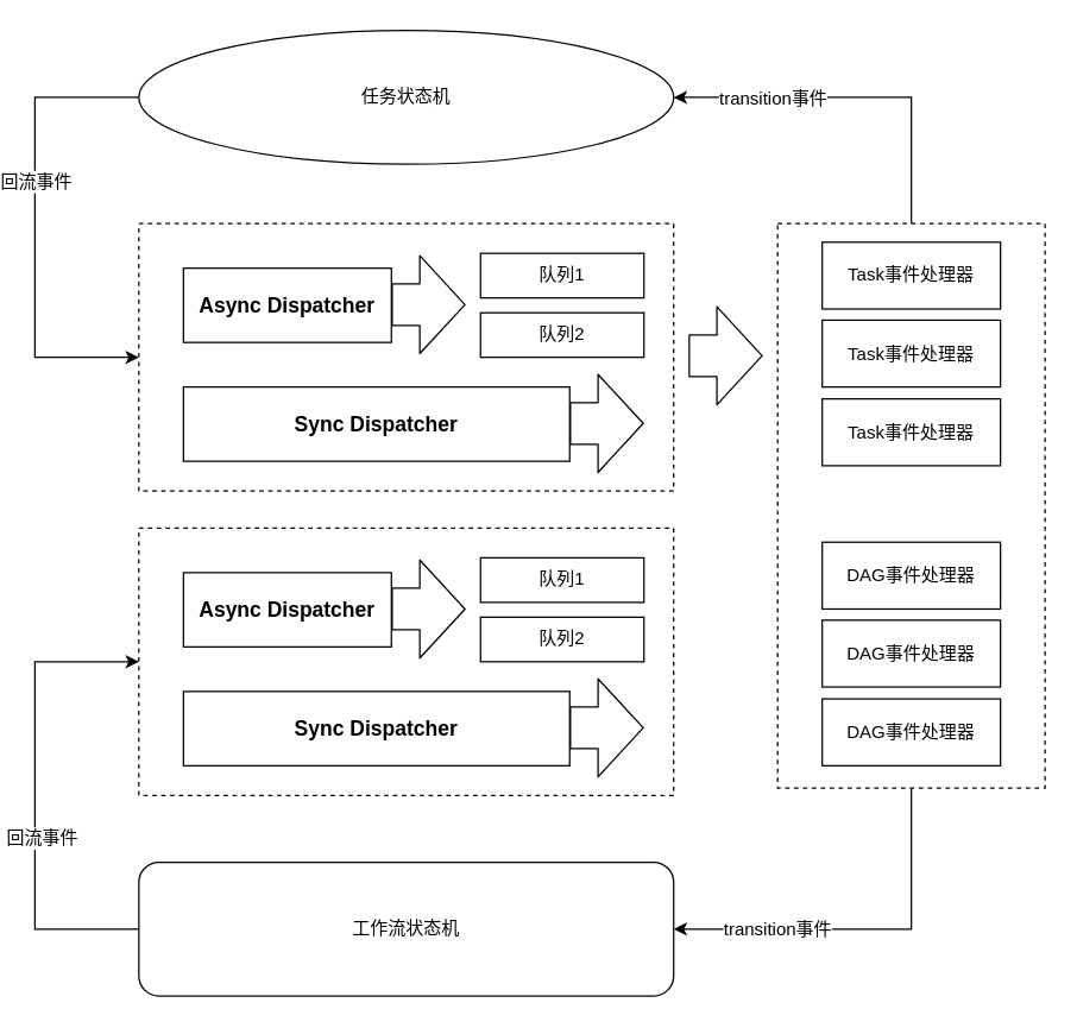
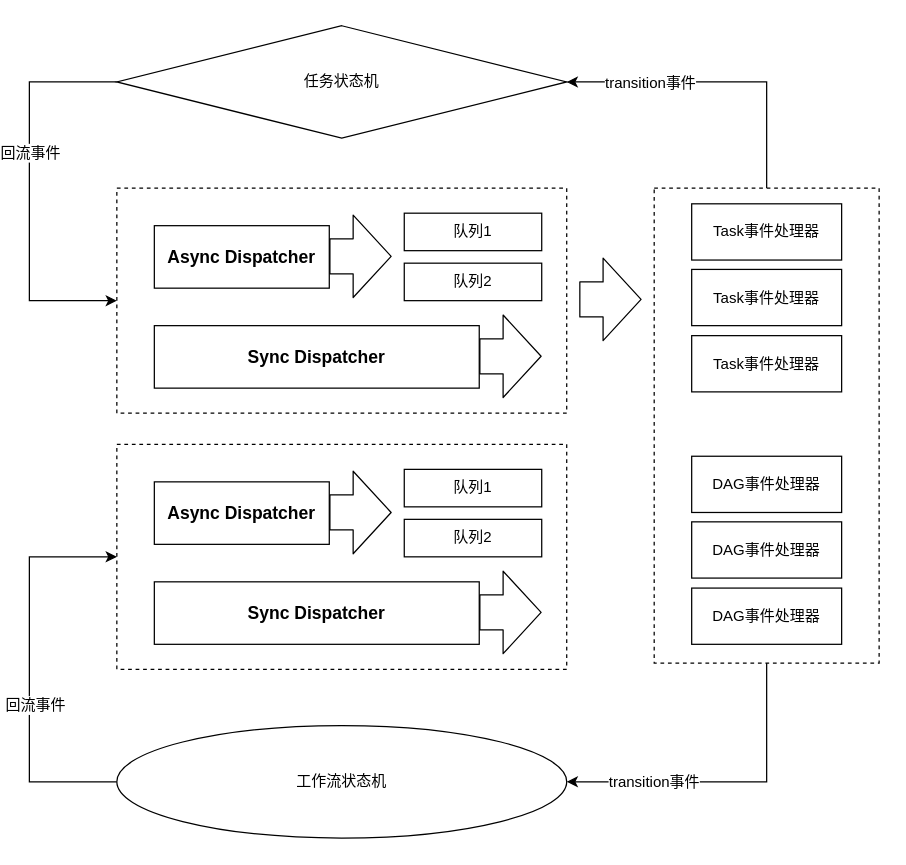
  <mxCell id="0" />
  <mxCell id="1" parent="0" />
  <mxCell id="2" style="edgeStyle=orthogonalEdgeStyle;rounded=0;orthogonalLoop=1;jettySize=auto;html=1;entryX=0;entryY=0.5;entryDx=0;entryDy=0;" edge="1" parent="1" source="4" target="5"><mxGeometry relative="1" as="geometry"><Array as="points"><mxPoint x="20" y="65" /><mxPoint x="20" y="240" /></Array></mxGeometry></mxCell>
  <mxCell id="3" value="回流事件" style="text;html=1;align=center;verticalAlign=middle;resizable=0;points=[];labelBackgroundColor=#ffffff;" vertex="1" connectable="0" parent="2"><mxGeometry x="-0.203" relative="1" as="geometry"><mxPoint as="offset" /></mxGeometry></mxCell>
- <mxCell id="4" value="任务状态机" style="ellipse;whiteSpace=wrap;html=1;" vertex="1" parent="1"><mxGeometry x="90" y="20" width="360" height="90" as="geometry" /></mxCell>
+ <mxCell id="4" value="任务状态机" style="rhombus;whiteSpace=wrap;html=1;" vertex="1" parent="1"><mxGeometry x="90" y="20" width="360" height="90" as="geometry" /></mxCell>
  <mxCell id="5" value="" style="rounded=0;whiteSpace=wrap;html=1;dashed=1;" vertex="1" parent="1"><mxGeometry x="90" y="150" width="360" height="180" as="geometry" /></mxCell>
  <mxCell id="6" value="&lt;font style=&quot;font-size: 14px&quot;&gt;&lt;b&gt;Async Dispatcher&lt;/b&gt;&lt;/font&gt;" style="rounded=0;whiteSpace=wrap;html=1;" vertex="1" parent="1"><mxGeometry x="120" y="180" width="140" height="50" as="geometry" /></mxCell>
  <mxCell id="7" value="" style="shape=flexArrow;endArrow=classic;html=1;endWidth=37;endSize=9.8;width=28;" edge="1" parent="1"><mxGeometry width="50" height="50" relative="1" as="geometry"><mxPoint x="260" y="204.5" as="sourcePoint" /><mxPoint x="310" y="204.5" as="targetPoint" /></mxGeometry></mxCell>
  <mxCell id="8" value="队列1" style="rounded=0;whiteSpace=wrap;html=1;" vertex="1" parent="1"><mxGeometry x="320" y="170" width="110" height="30" as="geometry" /></mxCell>
  <mxCell id="9" value="队列2" style="rounded=0;whiteSpace=wrap;html=1;" vertex="1" parent="1"><mxGeometry x="320" y="210" width="110" height="30" as="geometry" /></mxCell>
  <mxCell id="10" value="&lt;font style=&quot;font-size: 14px&quot;&gt;&lt;b&gt;Sync Dispatcher&lt;/b&gt;&lt;/font&gt;" style="rounded=0;whiteSpace=wrap;html=1;" vertex="1" parent="1"><mxGeometry x="120" y="260" width="260" height="50" as="geometry" /></mxCell>
  <mxCell id="11" value="" style="shape=flexArrow;endArrow=classic;html=1;endWidth=37;endSize=9.8;width=28;" edge="1" parent="1"><mxGeometry width="50" height="50" relative="1" as="geometry"><mxPoint x="380" y="284.5" as="sourcePoint" /><mxPoint x="430" y="284.5" as="targetPoint" /></mxGeometry></mxCell>
  <mxCell id="12" style="edgeStyle=orthogonalEdgeStyle;rounded=0;orthogonalLoop=1;jettySize=auto;html=1;entryX=1;entryY=0.5;entryDx=0;entryDy=0;" edge="1" parent="1" source="16" target="4"><mxGeometry relative="1" as="geometry"><Array as="points"><mxPoint x="610" y="65" /></Array></mxGeometry></mxCell>
  <mxCell id="13" value="transition事件" style="text;html=1;align=center;verticalAlign=middle;resizable=0;points=[];labelBackgroundColor=#ffffff;" vertex="1" connectable="0" parent="12"><mxGeometry x="0.458" relative="1" as="geometry"><mxPoint as="offset" /></mxGeometry></mxCell>
  <mxCell id="14" style="edgeStyle=orthogonalEdgeStyle;rounded=0;orthogonalLoop=1;jettySize=auto;html=1;entryX=1;entryY=0.5;entryDx=0;entryDy=0;" edge="1" parent="1" source="16" target="33"><mxGeometry relative="1" as="geometry"><Array as="points"><mxPoint x="610" y="625" /></Array></mxGeometry></mxCell>
  <mxCell id="15" value="transition事件" style="text;html=1;align=center;verticalAlign=middle;resizable=0;points=[];labelBackgroundColor=#ffffff;" vertex="1" connectable="0" parent="14"><mxGeometry x="0.457" relative="1" as="geometry"><mxPoint as="offset" /></mxGeometry></mxCell>
  <mxCell id="16" value="" style="rounded=0;whiteSpace=wrap;html=1;dashed=1;" vertex="1" parent="1"><mxGeometry x="520" y="150" width="180" height="380" as="geometry" /></mxCell>
  <mxCell id="17" value="" style="shape=flexArrow;endArrow=classic;html=1;endWidth=37;endSize=9.8;width=28;" edge="1" parent="1"><mxGeometry width="50" height="50" relative="1" as="geometry"><mxPoint x="460" y="239" as="sourcePoint" /><mxPoint x="510" y="239" as="targetPoint" /></mxGeometry></mxCell>
  <mxCell id="18" value="Task事件处理器" style="rounded=0;whiteSpace=wrap;html=1;" vertex="1" parent="1"><mxGeometry x="550" y="162.5" width="120" height="45" as="geometry" /></mxCell>
  <mxCell id="19" value="Task事件处理器" style="rounded=0;whiteSpace=wrap;html=1;" vertex="1" parent="1"><mxGeometry x="550" y="215" width="120" height="45" as="geometry" /></mxCell>
  <mxCell id="20" value="Task事件处理器" style="rounded=0;whiteSpace=wrap;html=1;" vertex="1" parent="1"><mxGeometry x="550" y="268" width="120" height="45" as="geometry" /></mxCell>
  <mxCell id="21" value="" style="rounded=0;whiteSpace=wrap;html=1;dashed=1;" vertex="1" parent="1"><mxGeometry x="90" y="355" width="360" height="180" as="geometry" /></mxCell>
  <mxCell id="22" value="&lt;font style=&quot;font-size: 14px&quot;&gt;&lt;b&gt;Async Dispatcher&lt;/b&gt;&lt;/font&gt;" style="rounded=0;whiteSpace=wrap;html=1;" vertex="1" parent="1"><mxGeometry x="120" y="385" width="140" height="50" as="geometry" /></mxCell>
  <mxCell id="23" value="" style="shape=flexArrow;endArrow=classic;html=1;endWidth=37;endSize=9.8;width=28;" edge="1" parent="1"><mxGeometry width="50" height="50" relative="1" as="geometry"><mxPoint x="260" y="409.5" as="sourcePoint" /><mxPoint x="310" y="409.5" as="targetPoint" /></mxGeometry></mxCell>
  <mxCell id="24" value="队列1" style="rounded=0;whiteSpace=wrap;html=1;" vertex="1" parent="1"><mxGeometry x="320" y="375" width="110" height="30" as="geometry" /></mxCell>
  <mxCell id="25" value="队列2" style="rounded=0;whiteSpace=wrap;html=1;" vertex="1" parent="1"><mxGeometry x="320" y="415" width="110" height="30" as="geometry" /></mxCell>
  <mxCell id="26" value="&lt;font style=&quot;font-size: 14px&quot;&gt;&lt;b&gt;Sync Dispatcher&lt;/b&gt;&lt;/font&gt;" style="rounded=0;whiteSpace=wrap;html=1;" vertex="1" parent="1"><mxGeometry x="120" y="465" width="260" height="50" as="geometry" /></mxCell>
  <mxCell id="27" value="" style="shape=flexArrow;endArrow=classic;html=1;endWidth=37;endSize=9.8;width=28;" edge="1" parent="1"><mxGeometry width="50" height="50" relative="1" as="geometry"><mxPoint x="380" y="489.5" as="sourcePoint" /><mxPoint x="430" y="489.5" as="targetPoint" /></mxGeometry></mxCell>
  <mxCell id="28" value="DAG事件处理器" style="rounded=0;whiteSpace=wrap;html=1;" vertex="1" parent="1"><mxGeometry x="550" y="364.5" width="120" height="45" as="geometry" /></mxCell>
  <mxCell id="29" value="DAG事件处理器" style="rounded=0;whiteSpace=wrap;html=1;" vertex="1" parent="1"><mxGeometry x="550" y="417" width="120" height="45" as="geometry" /></mxCell>
  <mxCell id="30" value="DAG事件处理器" style="rounded=0;whiteSpace=wrap;html=1;" vertex="1" parent="1"><mxGeometry x="550" y="470" width="120" height="45" as="geometry" /></mxCell>
  <mxCell id="31" style="edgeStyle=orthogonalEdgeStyle;rounded=0;orthogonalLoop=1;jettySize=auto;html=1;entryX=0;entryY=0.5;entryDx=0;entryDy=0;" edge="1" parent="1" source="33" target="21"><mxGeometry relative="1" as="geometry"><Array as="points"><mxPoint x="20" y="625" /><mxPoint x="20" y="445" /></Array></mxGeometry></mxCell>
  <mxCell id="32" value="回流事件" style="text;html=1;align=center;verticalAlign=middle;resizable=0;points=[];labelBackgroundColor=#ffffff;" vertex="1" connectable="0" parent="31"><mxGeometry x="-0.172" y="-4" relative="1" as="geometry"><mxPoint as="offset" /></mxGeometry></mxCell>
- <mxCell id="33" value="工作流状态机" style="whiteSpace=wrap;html=1;rounded=1;" vertex="1" parent="1"><mxGeometry x="90" y="580" width="360" height="90" as="geometry" /></mxCell>
+ <mxCell id="33" value="工作流状态机" style="ellipse;whiteSpace=wrap;html=1;" vertex="1" parent="1"><mxGeometry x="90" y="580" width="360" height="90" as="geometry" /></mxCell>
